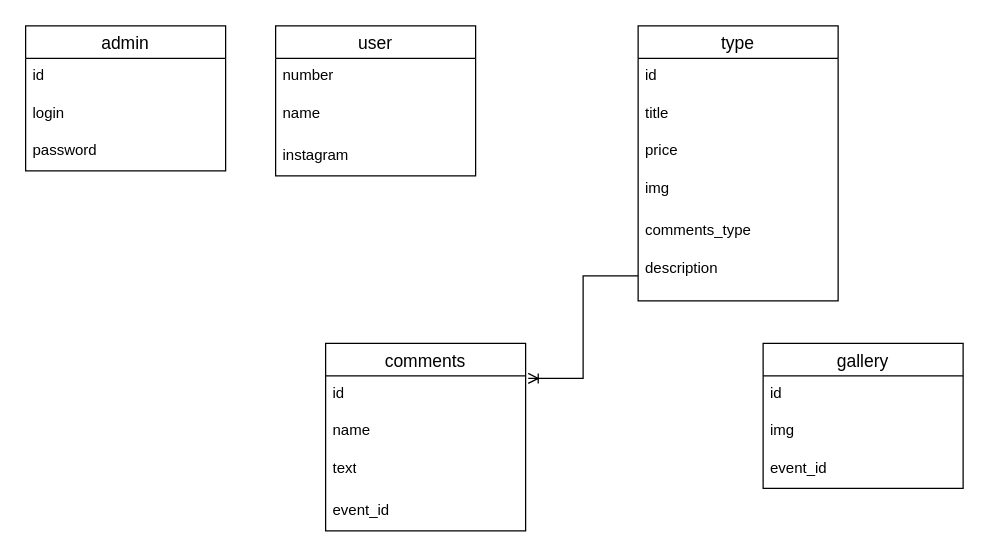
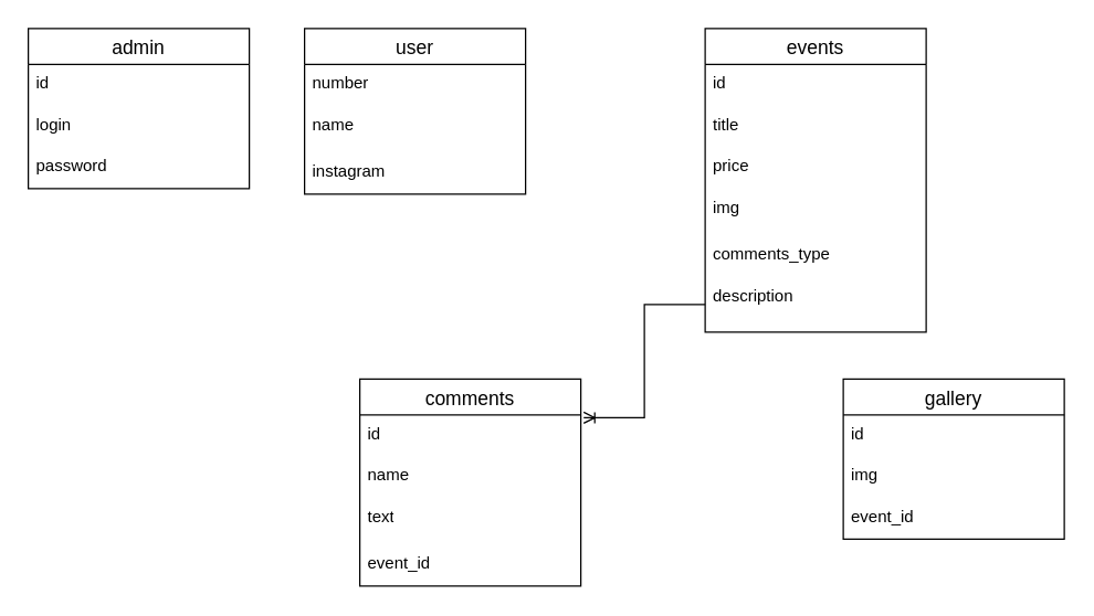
  <mxCell id="0" />
  <mxCell id="1" parent="0" />
  <mxCell id="2" value="user" style="swimlane;fontStyle=0;childLayout=stackLayout;horizontal=1;startSize=26;horizontalStack=0;resizeParent=1;resizeParentMax=0;resizeLast=0;collapsible=1;marginBottom=0;align=center;fontSize=14;" parent="1" vertex="1"><mxGeometry x="220" y="20" width="160" height="120" as="geometry" /></mxCell>
  <mxCell id="3" value="number" style="text;strokeColor=none;fillColor=none;spacingLeft=4;spacingRight=4;overflow=hidden;rotatable=0;points=[[0,0.5],[1,0.5]];portConstraint=eastwest;fontSize=12;" parent="2" vertex="1"><mxGeometry y="26" width="160" height="30" as="geometry" /></mxCell>
  <mxCell id="4" value="name" style="text;strokeColor=none;fillColor=none;spacingLeft=4;spacingRight=4;overflow=hidden;rotatable=0;points=[[0,0.5],[1,0.5]];portConstraint=eastwest;fontSize=12;" parent="2" vertex="1"><mxGeometry y="56" width="160" height="34" as="geometry" /></mxCell>
  <mxCell id="5" value="instagram" style="text;strokeColor=none;fillColor=none;spacingLeft=4;spacingRight=4;overflow=hidden;rotatable=0;points=[[0,0.5],[1,0.5]];portConstraint=eastwest;fontSize=12;" vertex="1" parent="2"><mxGeometry y="90" width="160" height="30" as="geometry" /></mxCell>
  <mxCell id="6" value="admin" style="swimlane;fontStyle=0;childLayout=stackLayout;horizontal=1;startSize=26;horizontalStack=0;resizeParent=1;resizeParentMax=0;resizeLast=0;collapsible=1;marginBottom=0;align=center;fontSize=14;" vertex="1" parent="1"><mxGeometry x="20" y="20" width="160" height="116" as="geometry" /></mxCell>
  <mxCell id="7" value="id" style="text;strokeColor=none;fillColor=none;spacingLeft=4;spacingRight=4;overflow=hidden;rotatable=0;points=[[0,0.5],[1,0.5]];portConstraint=eastwest;fontSize=12;whiteSpace=wrap;html=1;" vertex="1" parent="6"><mxGeometry y="26" width="160" height="30" as="geometry" /></mxCell>
  <mxCell id="8" value="login" style="text;strokeColor=none;fillColor=none;spacingLeft=4;spacingRight=4;overflow=hidden;rotatable=0;points=[[0,0.5],[1,0.5]];portConstraint=eastwest;fontSize=12;whiteSpace=wrap;html=1;" vertex="1" parent="6"><mxGeometry y="56" width="160" height="30" as="geometry" /></mxCell>
  <mxCell id="9" value="password" style="text;strokeColor=none;fillColor=none;spacingLeft=4;spacingRight=4;overflow=hidden;rotatable=0;points=[[0,0.5],[1,0.5]];portConstraint=eastwest;fontSize=12;whiteSpace=wrap;html=1;" vertex="1" parent="6"><mxGeometry y="86" width="160" height="30" as="geometry" /></mxCell>
  <mxCell id="10" value="comments" style="swimlane;fontStyle=0;childLayout=stackLayout;horizontal=1;startSize=26;horizontalStack=0;resizeParent=1;resizeParentMax=0;resizeLast=0;collapsible=1;marginBottom=0;align=center;fontSize=14;" vertex="1" parent="1"><mxGeometry x="260" y="274" width="160" height="150" as="geometry" /></mxCell>
  <mxCell id="11" value="id" style="text;strokeColor=none;fillColor=none;spacingLeft=4;spacingRight=4;overflow=hidden;rotatable=0;points=[[0,0.5],[1,0.5]];portConstraint=eastwest;fontSize=12;whiteSpace=wrap;html=1;" vertex="1" parent="10"><mxGeometry y="26" width="160" height="30" as="geometry" /></mxCell>
  <mxCell id="12" value="name" style="text;strokeColor=none;fillColor=none;spacingLeft=4;spacingRight=4;overflow=hidden;rotatable=0;points=[[0,0.5],[1,0.5]];portConstraint=eastwest;fontSize=12;whiteSpace=wrap;html=1;" vertex="1" parent="10"><mxGeometry y="56" width="160" height="30" as="geometry" /></mxCell>
  <mxCell id="13" value="text" style="text;strokeColor=none;fillColor=none;spacingLeft=4;spacingRight=4;overflow=hidden;rotatable=0;points=[[0,0.5],[1,0.5]];portConstraint=eastwest;fontSize=12;whiteSpace=wrap;html=1;" vertex="1" parent="10"><mxGeometry y="86" width="160" height="34" as="geometry" /></mxCell>
  <mxCell id="14" value="event_id" style="text;strokeColor=none;fillColor=none;spacingLeft=4;spacingRight=4;overflow=hidden;rotatable=0;points=[[0,0.5],[1,0.5]];portConstraint=eastwest;fontSize=12;whiteSpace=wrap;html=1;" vertex="1" parent="10"><mxGeometry y="120" width="160" height="30" as="geometry" /></mxCell>
- <mxCell id="15" value="type" style="swimlane;fontStyle=0;childLayout=stackLayout;horizontal=1;startSize=26;horizontalStack=0;resizeParent=1;resizeParentMax=0;resizeLast=0;collapsible=1;marginBottom=0;align=center;fontSize=14;" vertex="1" parent="1"><mxGeometry x="510" y="20" width="160" height="220" as="geometry" /></mxCell>
+ <mxCell id="15" value="events" style="swimlane;fontStyle=0;childLayout=stackLayout;horizontal=1;startSize=26;horizontalStack=0;resizeParent=1;resizeParentMax=0;resizeLast=0;collapsible=1;marginBottom=0;align=center;fontSize=14;" vertex="1" parent="1"><mxGeometry x="510" y="20" width="160" height="220" as="geometry" /></mxCell>
  <mxCell id="16" value="id" style="text;strokeColor=none;fillColor=none;spacingLeft=4;spacingRight=4;overflow=hidden;rotatable=0;points=[[0,0.5],[1,0.5]];portConstraint=eastwest;fontSize=12;whiteSpace=wrap;html=1;" vertex="1" parent="15"><mxGeometry y="26" width="160" height="30" as="geometry" /></mxCell>
  <mxCell id="17" value="title" style="text;strokeColor=none;fillColor=none;spacingLeft=4;spacingRight=4;overflow=hidden;rotatable=0;points=[[0,0.5],[1,0.5]];portConstraint=eastwest;fontSize=12;whiteSpace=wrap;html=1;" vertex="1" parent="15"><mxGeometry y="56" width="160" height="30" as="geometry" /></mxCell>
  <mxCell id="18" value="price" style="text;strokeColor=none;fillColor=none;spacingLeft=4;spacingRight=4;overflow=hidden;rotatable=0;points=[[0,0.5],[1,0.5]];portConstraint=eastwest;fontSize=12;whiteSpace=wrap;html=1;" vertex="1" parent="15"><mxGeometry y="86" width="160" height="30" as="geometry" /></mxCell>
  <mxCell id="19" value="img" style="text;strokeColor=none;fillColor=none;spacingLeft=4;spacingRight=4;overflow=hidden;rotatable=0;points=[[0,0.5],[1,0.5]];portConstraint=eastwest;fontSize=12;whiteSpace=wrap;html=1;" vertex="1" parent="15"><mxGeometry y="116" width="160" height="34" as="geometry" /></mxCell>
  <mxCell id="20" value="comments_type" style="text;strokeColor=none;fillColor=none;spacingLeft=4;spacingRight=4;overflow=hidden;rotatable=0;points=[[0,0.5],[1,0.5]];portConstraint=eastwest;fontSize=12;whiteSpace=wrap;html=1;" vertex="1" parent="15"><mxGeometry y="150" width="160" height="30" as="geometry" /></mxCell>
  <mxCell id="21" value="description" style="text;strokeColor=none;fillColor=none;spacingLeft=4;spacingRight=4;overflow=hidden;rotatable=0;points=[[0,0.5],[1,0.5]];portConstraint=eastwest;fontSize=12;whiteSpace=wrap;html=1;" vertex="1" parent="15"><mxGeometry y="180" width="160" height="40" as="geometry" /></mxCell>
  <mxCell id="22" value="gallery" style="swimlane;fontStyle=0;childLayout=stackLayout;horizontal=1;startSize=26;horizontalStack=0;resizeParent=1;resizeParentMax=0;resizeLast=0;collapsible=1;marginBottom=0;align=center;fontSize=14;" vertex="1" parent="1"><mxGeometry x="610" y="274" width="160" height="116" as="geometry" /></mxCell>
  <mxCell id="23" value="id" style="text;strokeColor=none;fillColor=none;spacingLeft=4;spacingRight=4;overflow=hidden;rotatable=0;points=[[0,0.5],[1,0.5]];portConstraint=eastwest;fontSize=12;whiteSpace=wrap;html=1;" vertex="1" parent="22"><mxGeometry y="26" width="160" height="30" as="geometry" /></mxCell>
  <mxCell id="24" value="img" style="text;strokeColor=none;fillColor=none;spacingLeft=4;spacingRight=4;overflow=hidden;rotatable=0;points=[[0,0.5],[1,0.5]];portConstraint=eastwest;fontSize=12;whiteSpace=wrap;html=1;" vertex="1" parent="22"><mxGeometry y="56" width="160" height="30" as="geometry" /></mxCell>
  <mxCell id="25" value="event_id" style="text;strokeColor=none;fillColor=none;spacingLeft=4;spacingRight=4;overflow=hidden;rotatable=0;points=[[0,0.5],[1,0.5]];portConstraint=eastwest;fontSize=12;whiteSpace=wrap;html=1;" vertex="1" parent="22"><mxGeometry y="86" width="160" height="30" as="geometry" /></mxCell>
  <mxCell id="26" value="" style="edgeStyle=elbowEdgeStyle;fontSize=12;html=1;endArrow=ERoneToMany;rounded=0;strokeColor=default;exitX=0;exitY=0.5;exitDx=0;exitDy=0;entryX=1.013;entryY=0.067;entryDx=0;entryDy=0;entryPerimeter=0;" edge="1" parent="1" source="21" target="11"><mxGeometry width="100" height="100" relative="1" as="geometry"><mxPoint x="420" y="200" as="sourcePoint" /><mxPoint x="320" y="300" as="targetPoint" /></mxGeometry></mxCell>
